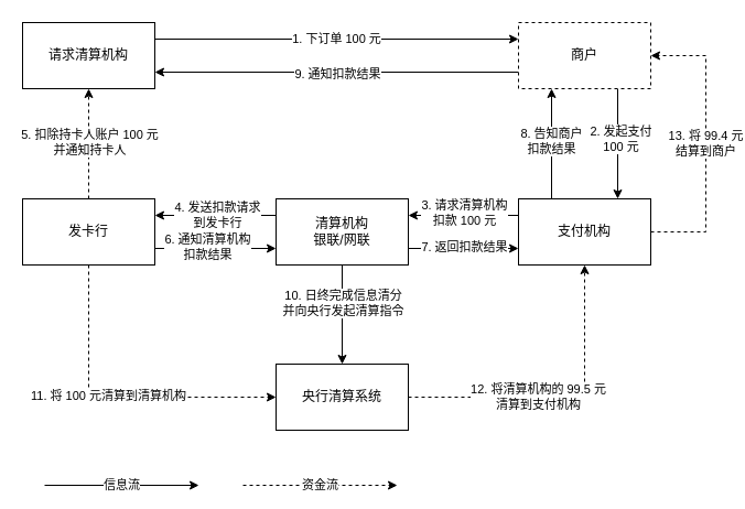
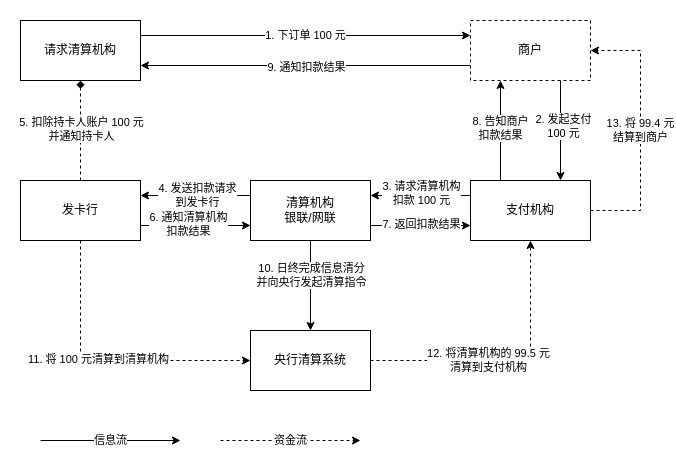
  <mxCell id="0" />
  <mxCell id="1" parent="0" />
  <mxCell id="2" value="1. 下订单 100 元" style="edgeStyle=orthogonalEdgeStyle;rounded=0;orthogonalLoop=1;jettySize=auto;html=1;exitX=1;exitY=0.25;exitDx=0;exitDy=0;entryX=0;entryY=0.25;entryDx=0;entryDy=0;" edge="1" parent="1" source="3" target="8"><mxGeometry relative="1" as="geometry" /></mxCell>
  <mxCell id="3" value="请求清算机构" style="rounded=0;whiteSpace=wrap;html=1;" vertex="1" parent="1"><mxGeometry x="20" y="20" width="120" height="60" as="geometry" /></mxCell>
  <mxCell id="4" style="edgeStyle=orthogonalEdgeStyle;rounded=0;orthogonalLoop=1;jettySize=auto;html=1;exitX=0;exitY=0.75;exitDx=0;exitDy=0;entryX=1;entryY=0.75;entryDx=0;entryDy=0;" edge="1" parent="1" source="8" target="3"><mxGeometry relative="1" as="geometry" /></mxCell>
  <mxCell id="5" value="9. 通知扣款结果" style="edgeLabel;html=1;align=center;verticalAlign=middle;resizable=0;points=[];" vertex="1" connectable="0" parent="4"><mxGeometry y="1" relative="1" as="geometry"><mxPoint as="offset" /></mxGeometry></mxCell>
  <mxCell id="6" style="edgeStyle=orthogonalEdgeStyle;rounded=0;orthogonalLoop=1;jettySize=auto;html=1;exitX=0.75;exitY=1;exitDx=0;exitDy=0;entryX=0.75;entryY=0;entryDx=0;entryDy=0;" edge="1" parent="1" source="8" target="14"><mxGeometry relative="1" as="geometry" /></mxCell>
  <mxCell id="7" value="2. 发起支付&lt;br&gt;100 元" style="edgeLabel;html=1;align=center;verticalAlign=middle;resizable=0;points=[];" vertex="1" connectable="0" parent="6"><mxGeometry x="-0.1" y="2" relative="1" as="geometry"><mxPoint as="offset" /></mxGeometry></mxCell>
  <mxCell id="8" value="商户" style="rounded=0;whiteSpace=wrap;html=1;dashed=1;" vertex="1" parent="1"><mxGeometry x="470" y="20" width="120" height="60" as="geometry" /></mxCell>
  <mxCell id="9" style="edgeStyle=orthogonalEdgeStyle;rounded=0;orthogonalLoop=1;jettySize=auto;html=1;exitX=0;exitY=0.25;exitDx=0;exitDy=0;entryX=1;entryY=0.25;entryDx=0;entryDy=0;" edge="1" parent="1" source="14" target="21"><mxGeometry relative="1" as="geometry" /></mxCell>
  <mxCell id="10" value="3. 请求清算机构&lt;br&gt;扣款 100 元" style="edgeLabel;html=1;align=center;verticalAlign=middle;resizable=0;points=[];" vertex="1" connectable="0" parent="9"><mxGeometry x="0.16" y="-3" relative="1" as="geometry"><mxPoint x="8" as="offset" /></mxGeometry></mxCell>
  <mxCell id="11" style="edgeStyle=orthogonalEdgeStyle;rounded=0;orthogonalLoop=1;jettySize=auto;html=1;exitX=0.25;exitY=0;exitDx=0;exitDy=0;entryX=0.25;entryY=1;entryDx=0;entryDy=0;" edge="1" parent="1" source="14" target="8"><mxGeometry relative="1" as="geometry" /></mxCell>
  <mxCell id="12" value="8. 告知商户&lt;br&gt;扣款结果" style="edgeLabel;html=1;align=center;verticalAlign=middle;resizable=0;points=[];" vertex="1" connectable="0" parent="11"><mxGeometry x="0.06" y="1" relative="1" as="geometry"><mxPoint as="offset" /></mxGeometry></mxCell>
  <mxCell id="13" value="13. 将 99.4 元&lt;br&gt;结算到商户" style="edgeStyle=orthogonalEdgeStyle;rounded=0;orthogonalLoop=1;jettySize=auto;html=1;exitX=1;exitY=0.5;exitDx=0;exitDy=0;entryX=1;entryY=0.5;entryDx=0;entryDy=0;dashed=1;" edge="1" parent="1" source="14" target="8"><mxGeometry relative="1" as="geometry"><Array as="points"><mxPoint x="640" y="210" /><mxPoint x="640" y="50" /></Array></mxGeometry></mxCell>
  <mxCell id="14" value="支付机构" style="rounded=0;whiteSpace=wrap;html=1;" vertex="1" parent="1"><mxGeometry x="470" y="180" width="120" height="60" as="geometry" /></mxCell>
  <mxCell id="15" style="edgeStyle=orthogonalEdgeStyle;rounded=0;orthogonalLoop=1;jettySize=auto;html=1;exitX=0;exitY=0.25;exitDx=0;exitDy=0;entryX=1;entryY=0.25;entryDx=0;entryDy=0;" edge="1" parent="1" source="21" target="28"><mxGeometry relative="1" as="geometry" /></mxCell>
  <mxCell id="16" value="4. 发送扣款请求&lt;br&gt;到发卡行" style="edgeLabel;html=1;align=center;verticalAlign=middle;resizable=0;points=[];" vertex="1" connectable="0" parent="15"><mxGeometry x="-0.022" y="-1" relative="1" as="geometry"><mxPoint as="offset" /></mxGeometry></mxCell>
  <mxCell id="17" style="edgeStyle=orthogonalEdgeStyle;rounded=0;orthogonalLoop=1;jettySize=auto;html=1;exitX=1;exitY=0.75;exitDx=0;exitDy=0;entryX=0;entryY=0.75;entryDx=0;entryDy=0;" edge="1" parent="1" source="21" target="14"><mxGeometry relative="1" as="geometry" /></mxCell>
  <mxCell id="18" value="7. 返回扣款结果" style="edgeLabel;html=1;align=center;verticalAlign=middle;resizable=0;points=[];" vertex="1" connectable="0" parent="17"><mxGeometry x="-0.22" y="2" relative="1" as="geometry"><mxPoint x="11" as="offset" /></mxGeometry></mxCell>
  <mxCell id="19" style="edgeStyle=orthogonalEdgeStyle;rounded=0;orthogonalLoop=1;jettySize=auto;html=1;exitX=0.5;exitY=1;exitDx=0;exitDy=0;entryX=0.5;entryY=0;entryDx=0;entryDy=0;" edge="1" parent="1" source="21" target="31"><mxGeometry relative="1" as="geometry" /></mxCell>
  <mxCell id="20" value="10. 日终完成信息清分&lt;br&gt;并向央行发起清算指令" style="edgeLabel;html=1;align=center;verticalAlign=middle;resizable=0;points=[];" vertex="1" connectable="0" parent="19"><mxGeometry x="-0.244" relative="1" as="geometry"><mxPoint as="offset" /></mxGeometry></mxCell>
  <mxCell id="21" value="清算机构&lt;br&gt;银联/网联" style="rounded=0;whiteSpace=wrap;html=1;" vertex="1" parent="1"><mxGeometry x="250" y="180" width="120" height="60" as="geometry" /></mxCell>
- <mxCell id="22" style="edgeStyle=orthogonalEdgeStyle;rounded=0;orthogonalLoop=1;jettySize=auto;html=1;exitX=0.5;exitY=0;exitDx=0;exitDy=0;dashed=1;" edge="1" parent="1" source="28" target="3"><mxGeometry relative="1" as="geometry" /></mxCell>
+ <mxCell id="22" style="edgeStyle=orthogonalEdgeStyle;rounded=0;orthogonalLoop=1;jettySize=auto;html=1;exitX=0.5;exitY=0;exitDx=0;exitDy=0;dashed=1;endArrow=diamond;" edge="1" parent="1" source="28" target="3"><mxGeometry relative="1" as="geometry" /></mxCell>
  <mxCell id="23" value="5. 扣除持卡人账户 100 元&lt;br&gt;并通知持卡人" style="edgeLabel;html=1;align=center;verticalAlign=middle;resizable=0;points=[];" vertex="1" connectable="0" parent="22"><mxGeometry x="0.04" relative="1" as="geometry"><mxPoint as="offset" /></mxGeometry></mxCell>
  <mxCell id="24" style="edgeStyle=orthogonalEdgeStyle;rounded=0;orthogonalLoop=1;jettySize=auto;html=1;exitX=1;exitY=0.75;exitDx=0;exitDy=0;entryX=0;entryY=0.75;entryDx=0;entryDy=0;" edge="1" parent="1" source="28" target="21"><mxGeometry relative="1" as="geometry" /></mxCell>
  <mxCell id="25" value="6. 通知清算机构&lt;br&gt;扣款结果" style="edgeLabel;html=1;align=center;verticalAlign=middle;resizable=0;points=[];" vertex="1" connectable="0" parent="24"><mxGeometry x="-0.267" y="2" relative="1" as="geometry"><mxPoint x="7" as="offset" /></mxGeometry></mxCell>
  <mxCell id="26" style="edgeStyle=orthogonalEdgeStyle;rounded=0;orthogonalLoop=1;jettySize=auto;html=1;exitX=0.5;exitY=1;exitDx=0;exitDy=0;entryX=0;entryY=0.5;entryDx=0;entryDy=0;dashed=1;" edge="1" parent="1" source="28" target="31"><mxGeometry relative="1" as="geometry" /></mxCell>
  <mxCell id="27" value="11. 将 100 元清算到清算机构" style="edgeLabel;html=1;align=center;verticalAlign=middle;resizable=0;points=[];" vertex="1" connectable="0" parent="26"><mxGeometry x="-0.055" y="2" relative="1" as="geometry"><mxPoint as="offset" /></mxGeometry></mxCell>
  <mxCell id="28" value="发卡行" style="rounded=0;whiteSpace=wrap;html=1;" vertex="1" parent="1"><mxGeometry x="20" y="180" width="120" height="60" as="geometry" /></mxCell>
  <mxCell id="29" style="edgeStyle=orthogonalEdgeStyle;rounded=0;orthogonalLoop=1;jettySize=auto;html=1;exitX=1;exitY=0.5;exitDx=0;exitDy=0;dashed=1;" edge="1" parent="1" source="31" target="14"><mxGeometry relative="1" as="geometry" /></mxCell>
  <mxCell id="30" value="12. 将清算机构的 99.5 元&lt;br&gt;清算到支付机构" style="edgeLabel;html=1;align=center;verticalAlign=middle;resizable=0;points=[];" vertex="1" connectable="0" parent="29"><mxGeometry x="-0.164" y="1" relative="1" as="geometry"><mxPoint as="offset" /></mxGeometry></mxCell>
  <mxCell id="31" value="央行清算系统" style="rounded=0;whiteSpace=wrap;html=1;" vertex="1" parent="1"><mxGeometry x="250" y="330" width="120" height="60" as="geometry" /></mxCell>
  <mxCell id="32" value="信息流" style="edgeStyle=orthogonalEdgeStyle;rounded=0;orthogonalLoop=1;jettySize=auto;html=1;exitX=1;exitY=0.25;exitDx=0;exitDy=0;" edge="1" parent="1"><mxGeometry relative="1" as="geometry"><mxPoint x="40" y="440" as="sourcePoint" /><mxPoint x="180" y="440" as="targetPoint" /></mxGeometry></mxCell>
  <mxCell id="33" value="资金流" style="edgeStyle=orthogonalEdgeStyle;rounded=0;orthogonalLoop=1;jettySize=auto;html=1;exitX=1;exitY=0.25;exitDx=0;exitDy=0;dashed=1;" edge="1" parent="1"><mxGeometry relative="1" as="geometry"><mxPoint x="220" y="440" as="sourcePoint" /><mxPoint x="360" y="440" as="targetPoint" /></mxGeometry></mxCell>
